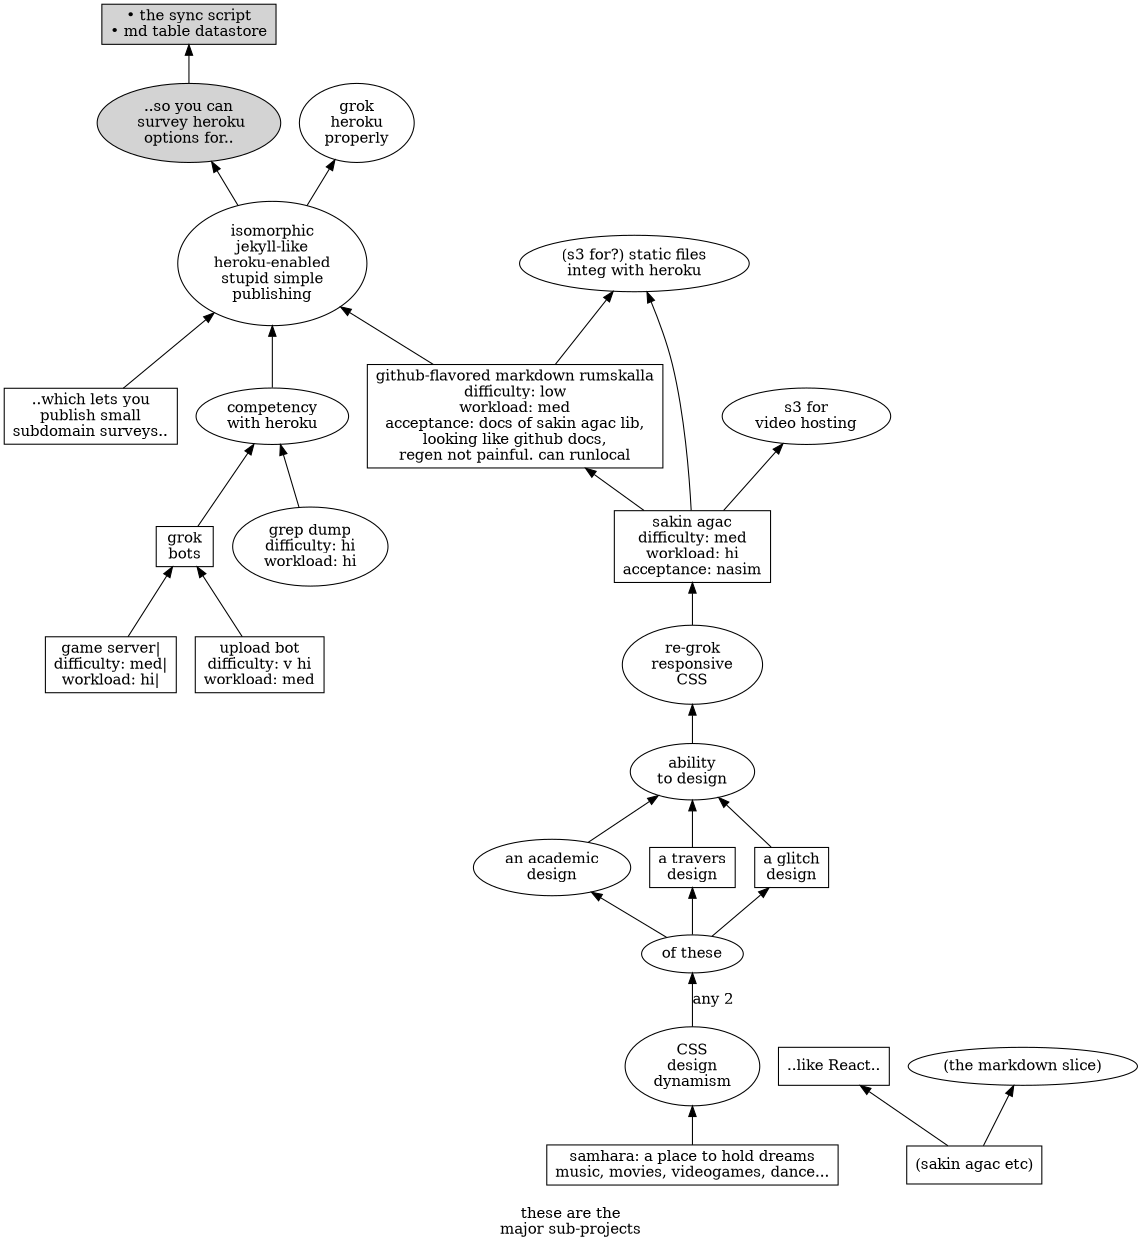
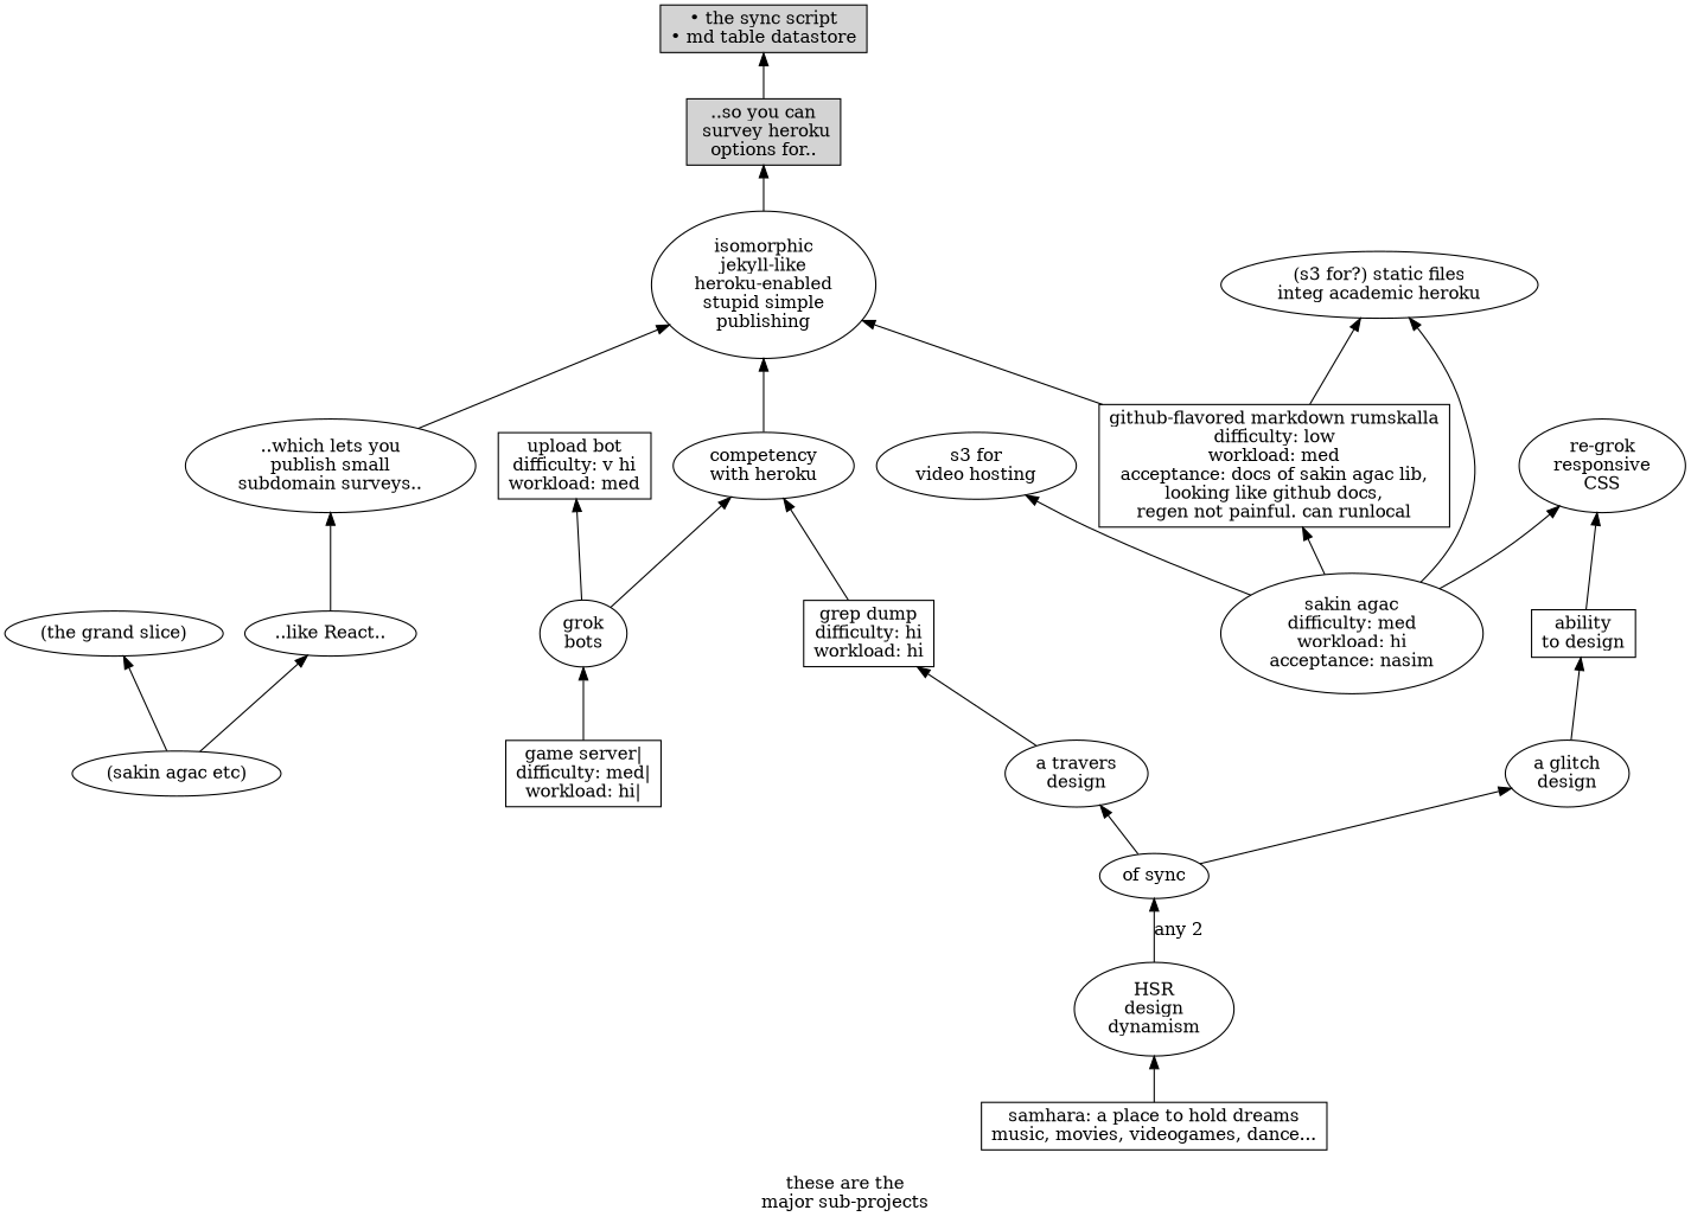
  digraph {
    label="\nthese are the\nmajor sub-projects\n"
    rankdir=BT
    n1 [label="• the sync script\n• md table datastore" shape=box style=filled]
-   n2 [label="..so you can\n survey heroku\noptions for.." style=filled]
-   n3 [label="grok\nheroku\nproperly"]
+   n2 [label="..so you can\n survey heroku\noptions for.." style=filled shape=box]
    n4 [label="isomorphic\njekyll-like\nheroku-enabled\nstupid simple\npublishing"]
-   n5 [label="..which lets you\npublish small\nsubdomain surveys.." shape=box]
-   n6 [label="..like React.." shape=box]
-   n7 [label="(the markdown slice)"]
-   n8 [label="(sakin agac etc)" shape=box]
-   n9 [label="(s3 for?) static files\ninteg with heroku"]
+   n5 [label="..which lets you\npublish small\nsubdomain surveys.."]
+   n6 [label="..like React.."]
+   n7 [label="(the grand slice)"]
+   n8 [label="(sakin agac etc)"]
+   n9 [label="(s3 for?) static files\ninteg academic heroku"]
    n10 [label="competency\nwith heroku"]
    n11 [label="s3 for\nvideo hosting"]
-   n12 [label="grok\nbots" shape=box]
+   n12 [label="grok\nbots"]
    n13 [label="re-grok\nresponsive\nCSS"]
-   n14 [label="ability\nto design"]
-   n15 [label="CSS\ndesign\ndynamism"]
-   n16 [label="of these"]
-   n17 [label="an academic\ndesign"]
-   n18 [label="a travers\ndesign" shape=box]
-   n19 [label="a glitch\ndesign" shape=box]
+   n14 [label="ability\nto design" shape=box]
+   n15 [label="HSR\ndesign\ndynamism"]
+   n16 [label="of sync"]
+   n18 [label="a travers\ndesign"]
+   n19 [label="a glitch\ndesign"]
    n20 [label="samhara: a place to hold dreams\nmusic, movies, videogames, dance..." shape=rect]
-   n21 [label="sakin agac\ndifficulty: med\nworkload: hi\nacceptance: nasim\n" shape=rect]
+   n21 [label="sakin agac\ndifficulty: med\nworkload: hi\nacceptance: nasim\n" shape=ellipse]
    n22 [label="github-flavored markdown rumskalla\ndifficulty: low\nworkload: med\nacceptance: docs of sakin agac lib,\nlooking like github docs,\nregen not painful. can runlocal\n" shape=rect]
-   n23 [label="grep dump\ndifficulty: hi\nworkload: hi\n" shape=ellipse]
+   n23 [label="grep dump\ndifficulty: hi\nworkload: hi\n" shape=rect]
    n24 [label="game server|\ndifficulty: med|\nworkload: hi|\n" shape=rect]
    n25 [label="upload bot\ndifficulty: v hi\nworkload: med\n" shape=rect]
    n2 -> n1
    n4 -> n2
-   n4 -> n3
    n5 -> n4
+   n6 -> n5
    n8 -> n6
    n8 -> n7
    n10 -> n4
    n12 -> n10
    n14 -> n13
    n15 -> n16 [label="any 2"]
-   n16 -> n17
    n16 -> n18
    n16 -> n19
-   n17 -> n14
-   n18 -> n14
+   n18 -> n23
    n19 -> n14
    n20 -> n15
    n21 -> n9
    n21 -> n11
-   n13 -> n21
+   n21 -> n13
    n21 -> n22
    n22 -> n4
    n22 -> n9
    n23 -> n10
    n24 -> n12
-   n25 -> n12
+   n12 -> n25
  }
